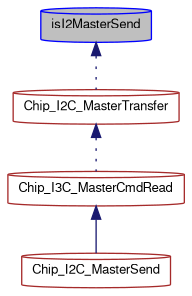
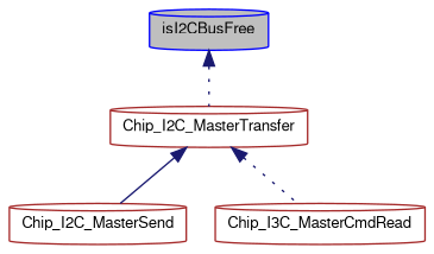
  digraph {
    rankdir=TB
    node [color=brown fillcolor=white fontname=FreeSans fontsize=10 shape=cylinder style=filled]
    edge [color=midnightblue dir=back fontname=FreeSans fontsize=10 labelfontname=FreeSans labelfontsize=10 style=dotted]
-   n1 [color=blue fillcolor=grey75 fontcolor=black height=0.2 label=isI2MasterSend width=0.4]
+   n1 [color=blue fillcolor=grey75 fontcolor=black height=0.2 label=isI2CBusFree width=0.4]
    n2 [height=0.2 label=Chip_I2C_MasterTransfer width=0.4]
    n3 [height=0.2 label=Chip_I2C_MasterSend width=0.4]
    n4 [height=0.2 label=Chip_I3C_MasterCmdRead width=0.4]
    n1 -> n2
-   n4 -> n3 [style=solid]
+   n2 -> n3 [style=solid]
    n2 -> n4
  }
